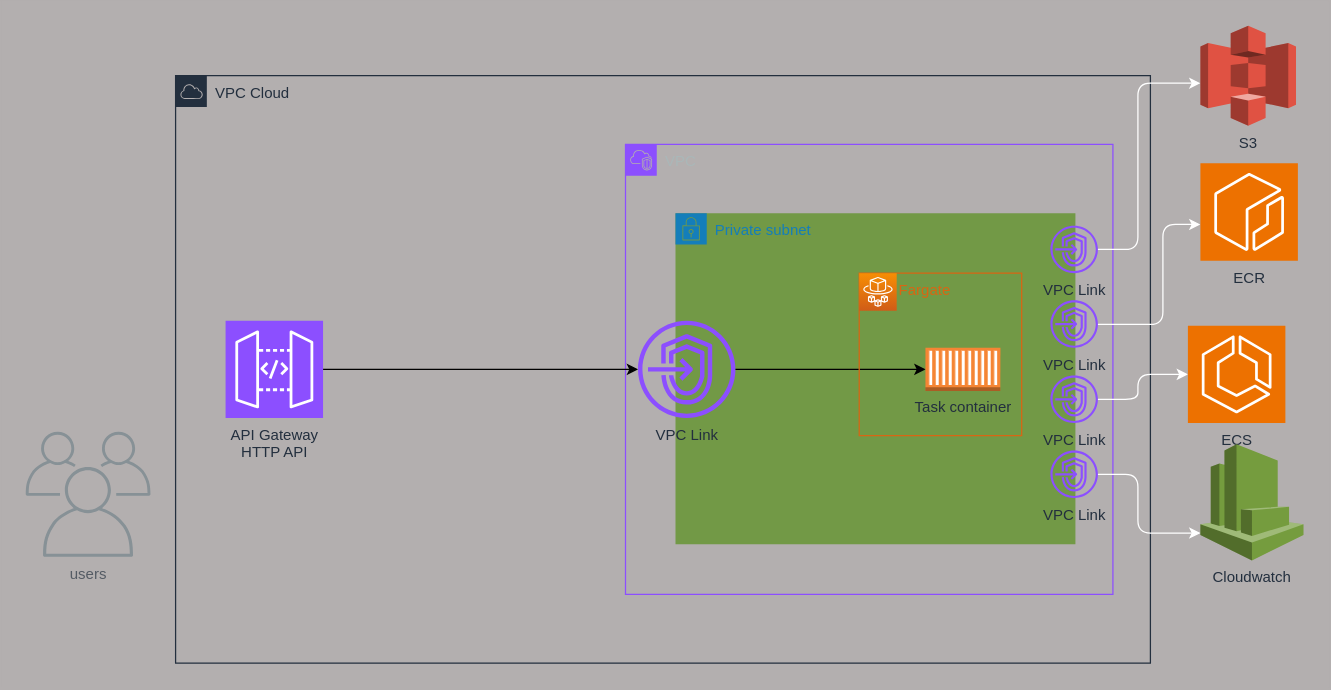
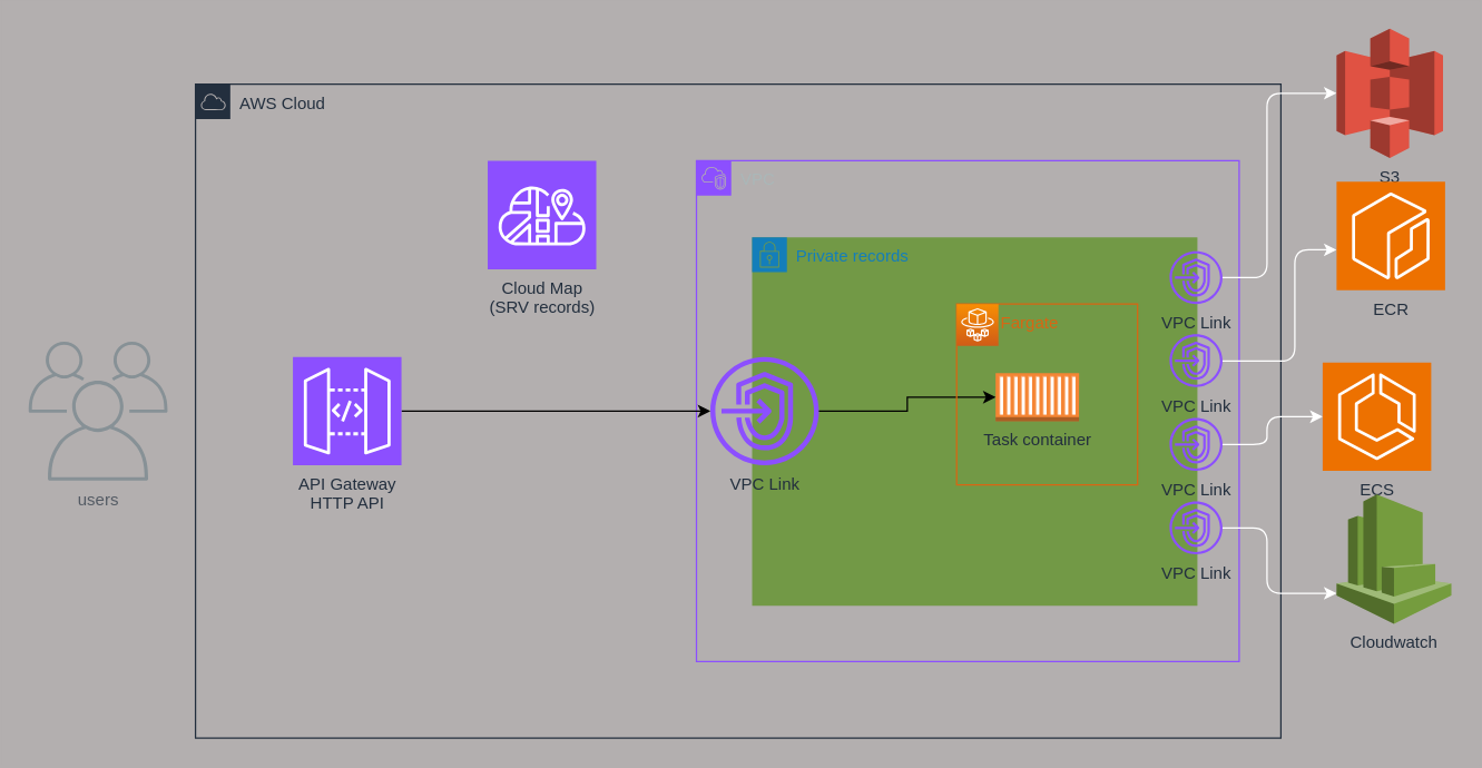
  <mxCell id="0" />
  <mxCell id="1" parent="0" />
- <mxCell id="2" value="VPC Cloud" style="points=[[0,0],[0.25,0],[0.5,0],[0.75,0],[1,0],[1,0.25],[1,0.5],[1,0.75],[1,1],[0.75,1],[0.5,1],[0.25,1],[0,1],[0,0.75],[0,0.5],[0,0.25]];outlineConnect=0;gradientColor=none;html=1;whiteSpace=wrap;fontSize=12;fontStyle=0;container=1;pointerEvents=0;collapsible=0;recursiveResize=0;shape=mxgraph.aws4.group;grIcon=mxgraph.aws4.group_aws_cloud;strokeColor=#232F3E;fillColor=none;verticalAlign=top;align=left;spacingLeft=30;fontColor=#232F3E;dashed=0;" parent="1" vertex="1"><mxGeometry x="140" y="60" width="780" height="470" as="geometry" /></mxCell>
+ <mxCell id="2" value="AWS Cloud" style="points=[[0,0],[0.25,0],[0.5,0],[0.75,0],[1,0],[1,0.25],[1,0.5],[1,0.75],[1,1],[0.75,1],[0.5,1],[0.25,1],[0,1],[0,0.75],[0,0.5],[0,0.25]];outlineConnect=0;gradientColor=none;html=1;whiteSpace=wrap;fontSize=12;fontStyle=0;container=1;pointerEvents=0;collapsible=0;recursiveResize=0;shape=mxgraph.aws4.group;grIcon=mxgraph.aws4.group_aws_cloud;strokeColor=#232F3E;fillColor=none;verticalAlign=top;align=left;spacingLeft=30;fontColor=#232F3E;dashed=0;" parent="1" vertex="1"><mxGeometry x="140" y="60" width="780" height="470" as="geometry" /></mxCell>
  <mxCell id="3" value="VPC" style="points=[[0,0],[0.25,0],[0.5,0],[0.75,0],[1,0],[1,0.25],[1,0.5],[1,0.75],[1,1],[0.75,1],[0.5,1],[0.25,1],[0,1],[0,0.75],[0,0.5],[0,0.25]];outlineConnect=0;gradientColor=none;html=1;whiteSpace=wrap;fontSize=12;fontStyle=0;container=1;pointerEvents=0;collapsible=0;recursiveResize=0;shape=mxgraph.aws4.group;grIcon=mxgraph.aws4.group_vpc2;strokeColor=#8C4FFF;fillColor=none;verticalAlign=top;align=left;spacingLeft=30;fontColor=#AAB7B8;dashed=0;" parent="2" vertex="1"><mxGeometry x="360" y="55" width="390" height="360" as="geometry" /></mxCell>
- <mxCell id="4" value="Private subnet" style="points=[[0,0],[0.25,0],[0.5,0],[0.75,0],[1,0],[1,0.25],[1,0.5],[1,0.75],[1,1],[0.75,1],[0.5,1],[0.25,1],[0,1],[0,0.75],[0,0.5],[0,0.25]];outlineConnect=0;gradientColor=none;html=1;whiteSpace=wrap;fontSize=12;fontStyle=0;container=1;pointerEvents=0;collapsible=0;recursiveResize=0;shape=mxgraph.aws4.group;grIcon=mxgraph.aws4.group_security_group;grStroke=0;strokeColor=#147EBA;fillColor=#729946;verticalAlign=top;align=left;spacingLeft=30;fontColor=#147EBA;dashed=0;" parent="3" vertex="1"><mxGeometry x="40" y="55" width="320" height="265" as="geometry" /></mxCell>
- <mxCell id="5" value="&lt;span style=&quot;color: rgb(35, 47, 62);&quot;&gt;Task container&lt;/span&gt;" style="outlineConnect=0;dashed=0;verticalLabelPosition=bottom;verticalAlign=top;align=center;html=1;shape=mxgraph.aws3.ec2_compute_container;fillColor=#F58534;gradientColor=none;" parent="4" vertex="1"><mxGeometry x="200" y="107.75" width="60" height="34.5" as="geometry" /></mxCell>
+ <mxCell id="4" value="Private records" style="points=[[0,0],[0.25,0],[0.5,0],[0.75,0],[1,0],[1,0.25],[1,0.5],[1,0.75],[1,1],[0.75,1],[0.5,1],[0.25,1],[0,1],[0,0.75],[0,0.5],[0,0.25]];outlineConnect=0;gradientColor=none;html=1;whiteSpace=wrap;fontSize=12;fontStyle=0;container=1;pointerEvents=0;collapsible=0;recursiveResize=0;shape=mxgraph.aws4.group;grIcon=mxgraph.aws4.group_security_group;grStroke=0;strokeColor=#147EBA;fillColor=#729946;verticalAlign=top;align=left;spacingLeft=30;fontColor=#147EBA;dashed=0;" parent="3" vertex="1"><mxGeometry x="40" y="55" width="320" height="265" as="geometry" /></mxCell>
+ <mxCell id="5" value="&lt;span style=&quot;color: rgb(35, 47, 62);&quot;&gt;Task container&lt;/span&gt;" style="outlineConnect=0;dashed=0;verticalLabelPosition=bottom;verticalAlign=top;align=center;html=1;shape=mxgraph.aws3.ec2_compute_container;fillColor=#F58534;gradientColor=none;" parent="4" vertex="1"><mxGeometry x="175" y="97.75" width="60" height="34.5" as="geometry" /></mxCell>
  <mxCell id="6" value="VPC Link" style="sketch=0;outlineConnect=0;fontColor=#232F3E;gradientColor=none;fillColor=#8C4FFF;strokeColor=none;dashed=0;verticalLabelPosition=bottom;verticalAlign=top;align=center;html=1;fontSize=12;fontStyle=0;aspect=fixed;pointerEvents=1;shape=mxgraph.aws4.endpoints;" parent="4" vertex="1"><mxGeometry x="-30" y="86" width="78" height="78" as="geometry" /></mxCell>
  <mxCell id="7" style="edgeStyle=orthogonalEdgeStyle;rounded=0;orthogonalLoop=1;jettySize=auto;html=1;entryX=0;entryY=0.5;entryDx=0;entryDy=0;entryPerimeter=0;" parent="4" source="6" target="5" edge="1"><mxGeometry relative="1" as="geometry"><mxPoint x="189" y="125" as="targetPoint" /></mxGeometry></mxCell>
  <mxCell id="8" value="VPC Link" style="sketch=0;outlineConnect=0;fontColor=#232F3E;gradientColor=none;fillColor=#8C4FFF;strokeColor=none;dashed=0;verticalLabelPosition=bottom;verticalAlign=top;align=center;html=1;fontSize=12;fontStyle=0;aspect=fixed;pointerEvents=1;shape=mxgraph.aws4.endpoints;" parent="4" vertex="1"><mxGeometry x="300" y="69.75" width="38" height="38" as="geometry" /></mxCell>
  <mxCell id="9" value="VPC Link" style="sketch=0;outlineConnect=0;fontColor=#232F3E;gradientColor=none;fillColor=#8C4FFF;strokeColor=none;dashed=0;verticalLabelPosition=bottom;verticalAlign=top;align=center;html=1;fontSize=12;fontStyle=0;aspect=fixed;pointerEvents=1;shape=mxgraph.aws4.endpoints;" parent="4" vertex="1"><mxGeometry x="300" y="130" width="38" height="38" as="geometry" /></mxCell>
  <mxCell id="10" value="VPC Link" style="sketch=0;outlineConnect=0;fontColor=#232F3E;gradientColor=none;fillColor=#8C4FFF;strokeColor=none;dashed=0;verticalLabelPosition=bottom;verticalAlign=top;align=center;html=1;fontSize=12;fontStyle=0;aspect=fixed;pointerEvents=1;shape=mxgraph.aws4.endpoints;" parent="4" vertex="1"><mxGeometry x="300" y="190" width="38" height="38" as="geometry" /></mxCell>
  <mxCell id="11" value="Fargate" style="points=[[0,0],[0.25,0],[0.5,0],[0.75,0],[1,0],[1,0.25],[1,0.5],[1,0.75],[1,1],[0.75,1],[0.5,1],[0.25,1],[0,1],[0,0.75],[0,0.5],[0,0.25]];outlineConnect=0;gradientColor=none;html=1;whiteSpace=wrap;fontSize=12;fontStyle=0;container=1;pointerEvents=0;collapsible=0;recursiveResize=0;shape=mxgraph.aws4.group;grIcon=mxgraph.aws4.group_spot_fleet;strokeColor=#D86613;fillColor=none;verticalAlign=top;align=left;spacingLeft=30;fontColor=#D86613;dashed=0;" vertex="1" parent="4"><mxGeometry x="147" y="48" width="130" height="130" as="geometry" /></mxCell>
  <mxCell id="12" value="" style="sketch=0;points=[[0,0,0],[0.25,0,0],[0.5,0,0],[0.75,0,0],[1,0,0],[0,1,0],[0.25,1,0],[0.5,1,0],[0.75,1,0],[1,1,0],[0,0.25,0],[0,0.5,0],[0,0.75,0],[1,0.25,0],[1,0.5,0],[1,0.75,0]];outlineConnect=0;fontColor=#232F3E;gradientColor=#F78E04;gradientDirection=north;fillColor=#D05C17;strokeColor=#ffffff;dashed=0;verticalLabelPosition=bottom;verticalAlign=top;align=center;html=1;fontSize=12;fontStyle=0;aspect=fixed;shape=mxgraph.aws4.resourceIcon;resIcon=mxgraph.aws4.fargate;" vertex="1" parent="11"><mxGeometry width="30" height="30" as="geometry" /></mxCell>
  <mxCell id="13" value="VPC Link" style="sketch=0;outlineConnect=0;fontColor=#232F3E;gradientColor=none;fillColor=#8C4FFF;strokeColor=none;dashed=0;verticalLabelPosition=bottom;verticalAlign=top;align=center;html=1;fontSize=12;fontStyle=0;aspect=fixed;pointerEvents=1;shape=mxgraph.aws4.endpoints;" parent="3" vertex="1"><mxGeometry x="340" y="65" width="38" height="38" as="geometry" /></mxCell>
+ <mxCell id="14" value="Cloud Map&lt;br&gt;(SRV records)" style="sketch=0;points=[[0,0,0],[0.25,0,0],[0.5,0,0],[0.75,0,0],[1,0,0],[0,1,0],[0.25,1,0],[0.5,1,0],[0.75,1,0],[1,1,0],[0,0.25,0],[0,0.5,0],[0,0.75,0],[1,0.25,0],[1,0.5,0],[1,0.75,0]];outlineConnect=0;fontColor=#232F3E;fillColor=#8C4FFF;strokeColor=#ffffff;dashed=0;verticalLabelPosition=bottom;verticalAlign=top;align=center;html=1;fontSize=12;fontStyle=0;aspect=fixed;shape=mxgraph.aws4.resourceIcon;resIcon=mxgraph.aws4.cloud_map;" parent="2" vertex="1"><mxGeometry x="210" y="55" width="78" height="78" as="geometry" /></mxCell>
  <mxCell id="15" style="edgeStyle=orthogonalEdgeStyle;rounded=0;orthogonalLoop=1;jettySize=auto;html=1;" parent="2" source="16" target="6" edge="1"><mxGeometry relative="1" as="geometry" /></mxCell>
- <mxCell id="16" value="API Gateway&lt;br&gt;HTTP API" style="sketch=0;points=[[0,0,0],[0.25,0,0],[0.5,0,0],[0.75,0,0],[1,0,0],[0,1,0],[0.25,1,0],[0.5,1,0],[0.75,1,0],[1,1,0],[0,0.25,0],[0,0.5,0],[0,0.75,0],[1,0.25,0],[1,0.5,0],[1,0.75,0]];outlineConnect=0;fontColor=#232F3E;fillColor=#8C4FFF;strokeColor=#ffffff;dashed=0;verticalLabelPosition=bottom;verticalAlign=top;align=center;html=1;fontSize=12;fontStyle=0;aspect=fixed;shape=mxgraph.aws4.resourceIcon;resIcon=mxgraph.aws4.api_gateway;" parent="2" vertex="1"><mxGeometry x="40" y="196" width="78" height="78" as="geometry" /></mxCell>
- <mxCell id="17" value="users" style="sketch=0;outlineConnect=0;gradientColor=none;fontColor=#545B64;strokeColor=none;fillColor=#879196;dashed=0;verticalLabelPosition=bottom;verticalAlign=top;align=center;html=1;fontSize=12;fontStyle=0;aspect=fixed;shape=mxgraph.aws4.illustration_users;pointerEvents=1" parent="1" vertex="1"><mxGeometry x="20" y="345" width="100" height="100" as="geometry" /></mxCell>
+ <mxCell id="16" value="API Gateway&lt;br&gt;HTTP API" style="sketch=0;points=[[0,0,0],[0.25,0,0],[0.5,0,0],[0.75,0,0],[1,0,0],[0,1,0],[0.25,1,0],[0.5,1,0],[0.75,1,0],[1,1,0],[0,0.25,0],[0,0.5,0],[0,0.75,0],[1,0.25,0],[1,0.5,0],[1,0.75,0]];outlineConnect=0;fontColor=#232F3E;fillColor=#8C4FFF;strokeColor=#ffffff;dashed=0;verticalLabelPosition=bottom;verticalAlign=top;align=center;html=1;fontSize=12;fontStyle=0;aspect=fixed;shape=mxgraph.aws4.resourceIcon;resIcon=mxgraph.aws4.api_gateway;" parent="2" vertex="1"><mxGeometry x="70" y="196" width="78" height="78" as="geometry" /></mxCell>
+ <mxCell id="17" value="users" style="sketch=0;outlineConnect=0;gradientColor=none;fontColor=#545B64;strokeColor=none;fillColor=#879196;dashed=0;verticalLabelPosition=bottom;verticalAlign=top;align=center;html=1;fontSize=12;fontStyle=0;aspect=fixed;shape=mxgraph.aws4.illustration_users;pointerEvents=1" parent="1" vertex="1"><mxGeometry x="20" y="245" width="100" height="100" as="geometry" /></mxCell>
  <mxCell id="18" style="edgeStyle=orthogonalEdgeStyle;html=1;strokeColor=#FFFFFF;startArrow=classic;startFill=1;endArrow=none;endFill=0;" parent="1" source="19" target="13" edge="1"><mxGeometry relative="1" as="geometry"><Array as="points"><mxPoint x="910" y="66" /><mxPoint x="910" y="199" /></Array></mxGeometry></mxCell>
- <mxCell id="19" value="&lt;span style=&quot;color: rgb(35, 47, 62);&quot;&gt;S3&lt;/span&gt;" style="outlineConnect=0;dashed=0;verticalLabelPosition=bottom;verticalAlign=top;align=center;html=1;shape=mxgraph.aws3.s3;fillColor=#E05243;gradientColor=none;" parent="1" vertex="1"><mxGeometry x="960" y="20" width="76.5" height="80" as="geometry" /></mxCell>
+ <mxCell id="19" value="&lt;span style=&quot;color: rgb(35, 47, 62);&quot;&gt;S3&lt;/span&gt;" style="outlineConnect=0;dashed=0;verticalLabelPosition=bottom;verticalAlign=top;align=center;html=1;shape=mxgraph.aws3.s3;fillColor=#E05243;gradientColor=none;" parent="1" vertex="1"><mxGeometry x="960" y="20" width="76.5" height="93" as="geometry" /></mxCell>
  <mxCell id="20" style="edgeStyle=orthogonalEdgeStyle;html=1;strokeColor=#FFFFFF;startArrow=classic;startFill=1;endArrow=none;endFill=0;" parent="1" source="21" target="8" edge="1"><mxGeometry relative="1" as="geometry"><Array as="points"><mxPoint x="930" y="179" /><mxPoint x="930" y="259" /></Array></mxGeometry></mxCell>
  <mxCell id="21" value="ECR" style="sketch=0;points=[[0,0,0],[0.25,0,0],[0.5,0,0],[0.75,0,0],[1,0,0],[0,1,0],[0.25,1,0],[0.5,1,0],[0.75,1,0],[1,1,0],[0,0.25,0],[0,0.5,0],[0,0.75,0],[1,0.25,0],[1,0.5,0],[1,0.75,0]];outlineConnect=0;fontColor=#232F3E;fillColor=#ED7100;strokeColor=#ffffff;dashed=0;verticalLabelPosition=bottom;verticalAlign=top;align=center;html=1;fontSize=12;fontStyle=0;aspect=fixed;shape=mxgraph.aws4.resourceIcon;resIcon=mxgraph.aws4.ecr;" parent="1" vertex="1"><mxGeometry x="960" y="130" width="78" height="78" as="geometry" /></mxCell>
  <mxCell id="22" style="edgeStyle=orthogonalEdgeStyle;html=1;strokeColor=#FFFFFF;startArrow=classic;startFill=1;endArrow=none;endFill=0;" parent="1" source="23" target="9" edge="1"><mxGeometry relative="1" as="geometry"><Array as="points"><mxPoint x="910" y="299" /><mxPoint x="910" y="319" /></Array></mxGeometry></mxCell>
  <mxCell id="23" value="ECS" style="sketch=0;points=[[0,0,0],[0.25,0,0],[0.5,0,0],[0.75,0,0],[1,0,0],[0,1,0],[0.25,1,0],[0.5,1,0],[0.75,1,0],[1,1,0],[0,0.25,0],[0,0.5,0],[0,0.75,0],[1,0.25,0],[1,0.5,0],[1,0.75,0]];outlineConnect=0;fontColor=#232F3E;fillColor=#ED7100;strokeColor=#ffffff;dashed=0;verticalLabelPosition=bottom;verticalAlign=top;align=center;html=1;fontSize=12;fontStyle=0;aspect=fixed;shape=mxgraph.aws4.resourceIcon;resIcon=mxgraph.aws4.ecs;" parent="1" vertex="1"><mxGeometry x="950" y="260" width="78" height="78" as="geometry" /></mxCell>
  <mxCell id="24" style="edgeStyle=orthogonalEdgeStyle;html=1;strokeColor=#FFFFFF;startArrow=classic;startFill=1;endArrow=none;endFill=0;" parent="1" source="25" target="10" edge="1"><mxGeometry relative="1" as="geometry"><Array as="points"><mxPoint x="910" y="426" /><mxPoint x="910" y="379" /></Array></mxGeometry></mxCell>
  <mxCell id="25" value="&lt;span style=&quot;color: rgb(35, 47, 62);&quot;&gt;Cloudwatch&lt;/span&gt;" style="outlineConnect=0;dashed=0;verticalLabelPosition=bottom;verticalAlign=top;align=center;html=1;shape=mxgraph.aws3.cloudwatch;fillColor=#759C3E;gradientColor=none;" parent="1" vertex="1"><mxGeometry x="960" y="355" width="82.5" height="93" as="geometry" /></mxCell>
